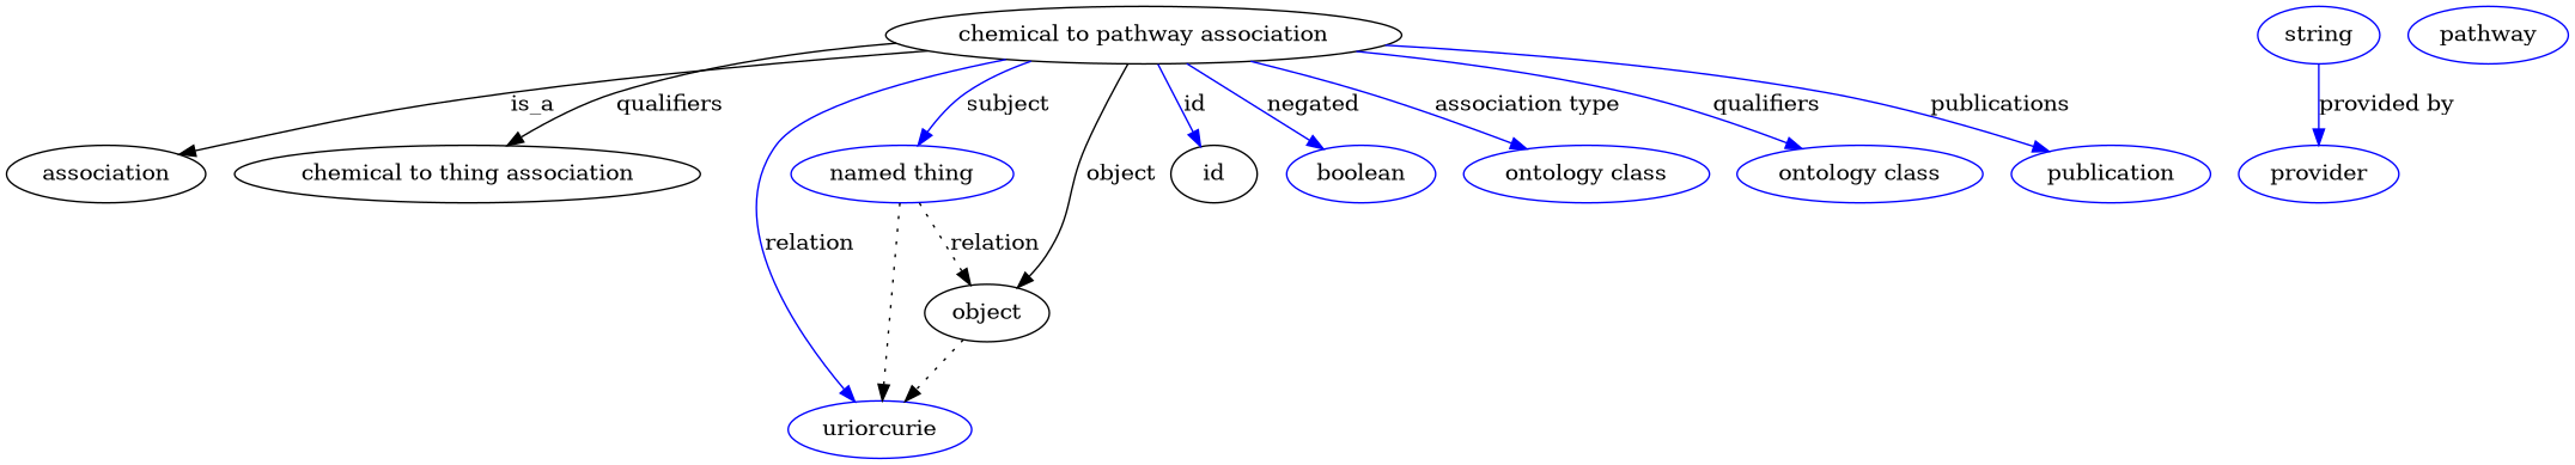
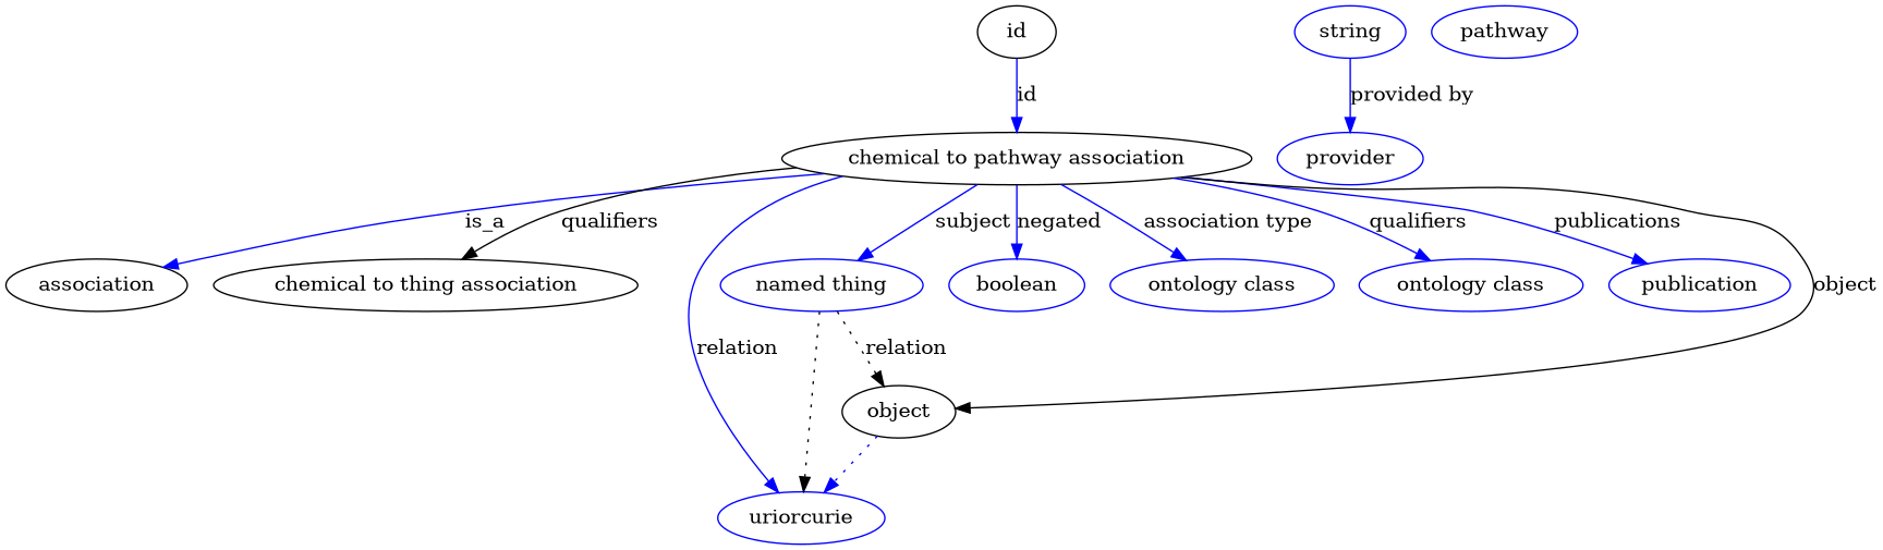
  digraph {
    node [color=blue]
    edge [color=blue style=solid]
    n1 [height=0.5 label="chemical to pathway association" width=3.5025 color=""]
    association [height=0.5 width=1.3902 color=""]
    "chemical to thing association" [height=0.5 width=3.1775 color=""]
    n4 [height=0.5 label="named thing" width=1.5346]
    n5 [height=0.5 label=uriorcurie width=1.2638]
    id [height=0.5 width=0.75 color=""]
    n7 [height=0.5 label=boolean width=1.0652]
    n8 [height=0.5 label="ontology class" width=1.7151]
    n9 [height=0.5 label="ontology class" width=1.7151]
    n10 [height=0.5 label=publication width=1.3902]
    object [height=0.5 width=0.9027 color=""]
    n12 [height=0.5 label=provider width=1.1193]
    n13 [height=0.5 label=string width=0.84854]
    n14 [height=0.5 label=pathway width=1.1193]
-   n1 -> association [label=is_a color="" style=""]
+   n1 -> association [label=is_a style=""]
    n1 -> "chemical to thing association" [label=qualifiers color="" style=""]
    n1 -> n4 [label=subject]
    n1 -> n5 [label=relation]
-   n1 -> id [label=id]
+   id -> n1 [label=id]
    n1 -> n7 [label=negated]
    n1 -> n8 [label="association type"]
    n1 -> n9 [label=qualifiers]
    n1 -> n10 [label=publications]
    n1 -> object [color=black label=object]
    n4 -> n5 [style=dotted color=""]
    n4 -> object [label=relation style=dotted color=""]
-   object -> n5 [style=dotted color=""]
+   object -> n5 [style=dotted]
    n13 -> n12 [label="provided by"]
  }
